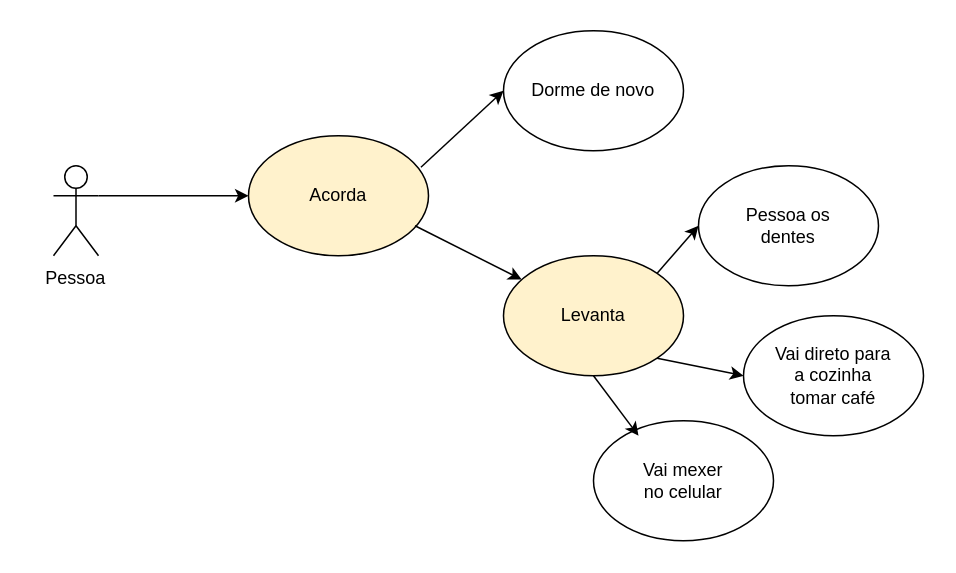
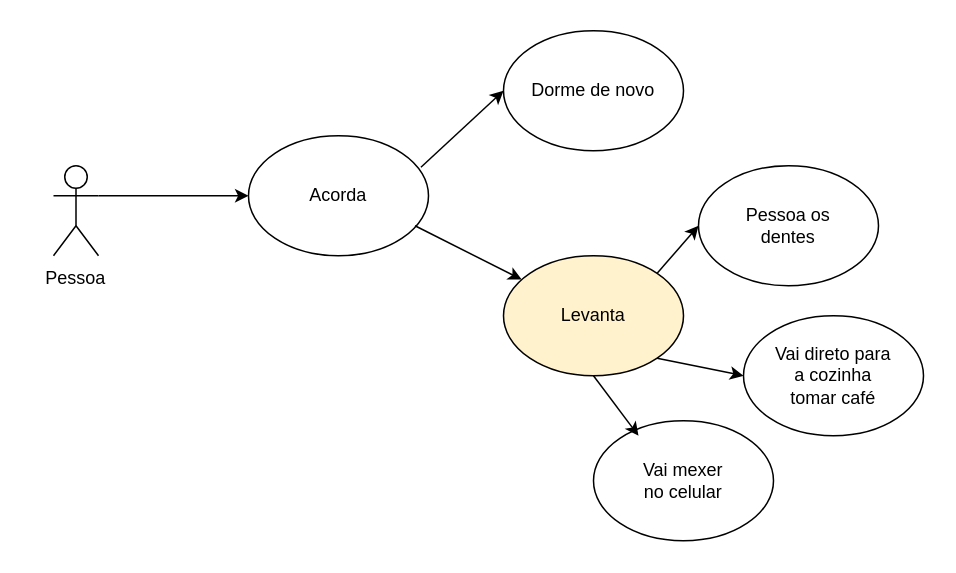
  <mxCell id="0" />
  <mxCell id="1" parent="0" />
  <mxCell id="2" value="" style="shape=umlActor;verticalLabelPosition=bottom;verticalAlign=top;html=1;outlineConnect=0;" vertex="1" parent="1"><mxGeometry x="35" y="110" width="30" height="60" as="geometry" /></mxCell>
  <mxCell id="3" value="Pessoa" style="text;html=1;strokeColor=none;fillColor=none;align=center;verticalAlign=middle;whiteSpace=wrap;rounded=0;" vertex="1" parent="1"><mxGeometry x="20" y="170" width="60" height="30" as="geometry" /></mxCell>
  <mxCell id="4" value="" style="endArrow=classic;html=1;rounded=0;exitX=1;exitY=0.333;exitDx=0;exitDy=0;exitPerimeter=0;" edge="1" parent="1" source="2"><mxGeometry width="50" height="50" relative="1" as="geometry"><mxPoint x="325" y="180" as="sourcePoint" /><mxPoint x="165" y="130" as="targetPoint" /></mxGeometry></mxCell>
- <mxCell id="5" value="Acorda" style="ellipse;whiteSpace=wrap;html=1;fillColor=#fff2cc;" vertex="1" parent="1"><mxGeometry x="165" y="90" width="120" height="80" as="geometry" /></mxCell>
+ <mxCell id="5" value="Acorda" style="ellipse;whiteSpace=wrap;html=1;" vertex="1" parent="1"><mxGeometry x="165" y="90" width="120" height="80" as="geometry" /></mxCell>
  <mxCell id="6" value="" style="endArrow=classic;html=1;rounded=0;exitX=0.958;exitY=0.263;exitDx=0;exitDy=0;exitPerimeter=0;entryX=0;entryY=0.5;entryDx=0;entryDy=0;" edge="1" parent="1" source="5" target="8"><mxGeometry width="50" height="50" relative="1" as="geometry"><mxPoint x="285" y="120" as="sourcePoint" /><mxPoint x="345" y="70" as="targetPoint" /></mxGeometry></mxCell>
  <mxCell id="7" value="" style="endArrow=classic;html=1;rounded=0;exitX=0.925;exitY=0.75;exitDx=0;exitDy=0;exitPerimeter=0;" edge="1" parent="1" source="5" target="9"><mxGeometry width="50" height="50" relative="1" as="geometry"><mxPoint x="325" y="180" as="sourcePoint" /><mxPoint x="325" y="190" as="targetPoint" /></mxGeometry></mxCell>
  <mxCell id="8" value="Dorme de novo" style="ellipse;whiteSpace=wrap;html=1;" vertex="1" parent="1"><mxGeometry x="335" y="20" width="120" height="80" as="geometry" /></mxCell>
  <mxCell id="9" value="Levanta" style="ellipse;whiteSpace=wrap;html=1;fillColor=#fff2cc;" vertex="1" parent="1"><mxGeometry x="335" y="170" width="120" height="80" as="geometry" /></mxCell>
  <mxCell id="10" value="" style="ellipse;whiteSpace=wrap;html=1;" vertex="1" parent="1"><mxGeometry x="465" y="110" width="120" height="80" as="geometry" /></mxCell>
  <mxCell id="11" value="" style="ellipse;whiteSpace=wrap;html=1;" vertex="1" parent="1"><mxGeometry x="495" y="210" width="120" height="80" as="geometry" /></mxCell>
  <mxCell id="12" value="" style="ellipse;whiteSpace=wrap;html=1;" vertex="1" parent="1"><mxGeometry x="395" y="280" width="120" height="80" as="geometry" /></mxCell>
  <mxCell id="13" value="" style="endArrow=classic;html=1;rounded=0;exitX=1;exitY=0;exitDx=0;exitDy=0;entryX=0;entryY=0.5;entryDx=0;entryDy=0;" edge="1" parent="1" source="9" target="10"><mxGeometry width="50" height="50" relative="1" as="geometry"><mxPoint x="325" y="180" as="sourcePoint" /><mxPoint x="375" y="130" as="targetPoint" /></mxGeometry></mxCell>
  <mxCell id="14" value="" style="endArrow=classic;html=1;rounded=0;exitX=1;exitY=1;exitDx=0;exitDy=0;entryX=0;entryY=0.5;entryDx=0;entryDy=0;" edge="1" parent="1" source="9" target="11"><mxGeometry width="50" height="50" relative="1" as="geometry"><mxPoint x="325" y="180" as="sourcePoint" /><mxPoint x="375" y="130" as="targetPoint" /></mxGeometry></mxCell>
  <mxCell id="15" value="" style="endArrow=classic;html=1;rounded=0;exitX=0.5;exitY=1;exitDx=0;exitDy=0;entryX=0.25;entryY=0.125;entryDx=0;entryDy=0;entryPerimeter=0;" edge="1" parent="1" source="9" target="12"><mxGeometry width="50" height="50" relative="1" as="geometry"><mxPoint x="325" y="180" as="sourcePoint" /><mxPoint x="375" y="130" as="targetPoint" /></mxGeometry></mxCell>
  <mxCell id="16" value="Vai direto para a cozinha tomar café" style="text;html=1;strokeColor=none;fillColor=none;align=center;verticalAlign=middle;whiteSpace=wrap;rounded=0;" vertex="1" parent="1"><mxGeometry x="515" y="235" width="80" height="30" as="geometry" /></mxCell>
  <mxCell id="17" value="Pessoa os dentes" style="text;html=1;strokeColor=none;fillColor=none;align=center;verticalAlign=middle;whiteSpace=wrap;rounded=0;" vertex="1" parent="1"><mxGeometry x="495" y="135" width="60" height="30" as="geometry" /></mxCell>
  <mxCell id="18" value="Vai mexer no celular" style="text;html=1;strokeColor=none;fillColor=none;align=center;verticalAlign=middle;whiteSpace=wrap;rounded=0;" vertex="1" parent="1"><mxGeometry x="425" y="305" width="60" height="30" as="geometry" /></mxCell>
